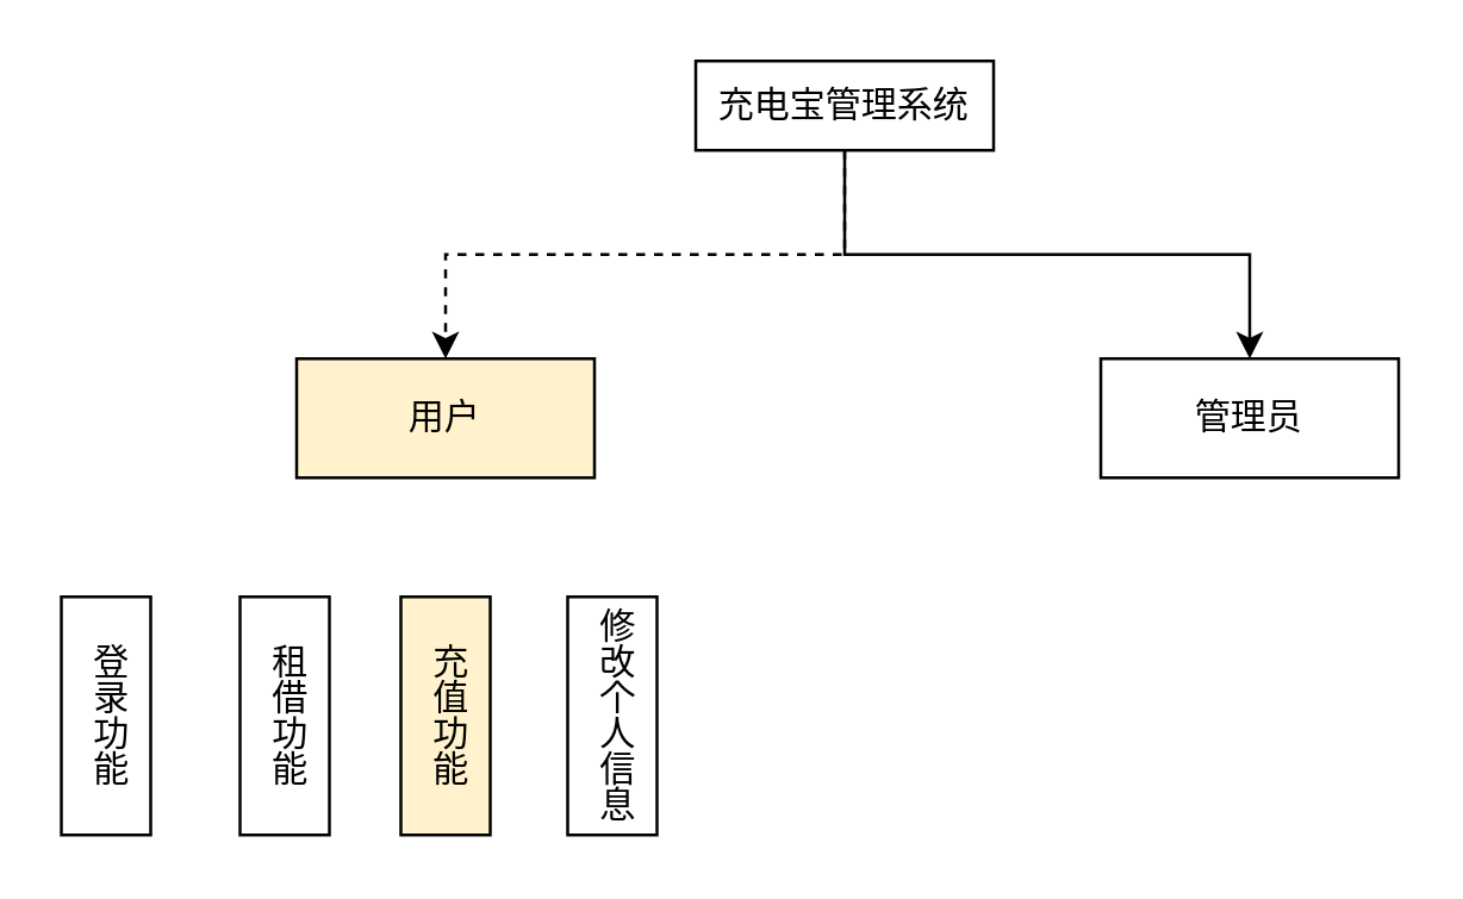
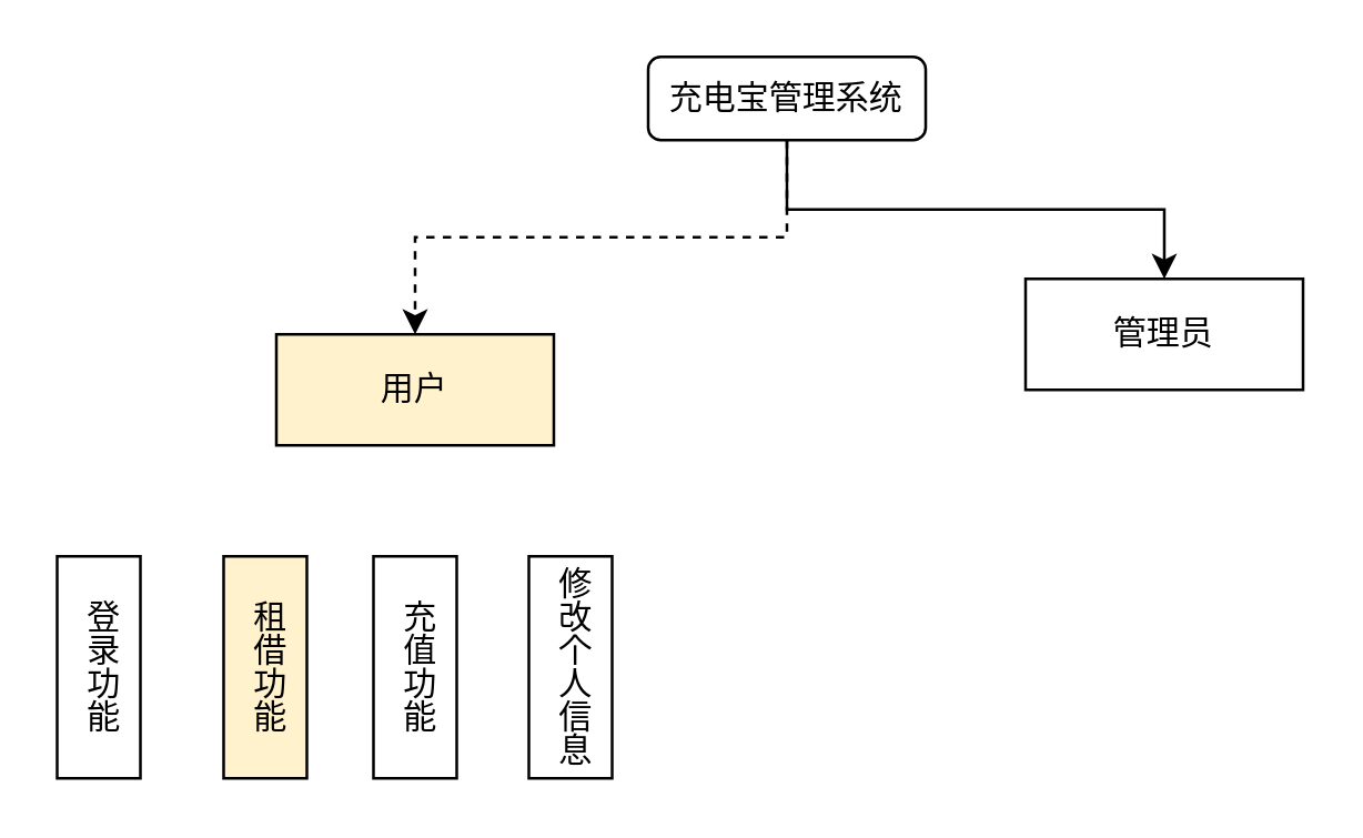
  <mxCell id="0" />
  <mxCell id="1" parent="0" />
  <mxCell id="2" style="edgeStyle=orthogonalEdgeStyle;rounded=0;orthogonalLoop=1;jettySize=auto;html=1;exitX=0.5;exitY=1;exitDx=0;exitDy=0;entryX=0.5;entryY=0;entryDx=0;entryDy=0;dashed=1;" parent="1" source="4" target="5" edge="1"><mxGeometry relative="1" as="geometry" /></mxCell>
  <mxCell id="3" style="edgeStyle=orthogonalEdgeStyle;rounded=0;orthogonalLoop=1;jettySize=auto;html=1;exitX=0.5;exitY=1;exitDx=0;exitDy=0;" parent="1" source="4" target="6" edge="1"><mxGeometry relative="1" as="geometry" /></mxCell>
- <mxCell id="4" value="&lt;div&gt;&lt;span style=&quot;background-color: initial;&quot;&gt;充电宝管理系统&lt;/span&gt;&lt;/div&gt;" style="rounded=0;whiteSpace=wrap;html=1;" parent="1" vertex="1"><mxGeometry x="233" y="20" width="100" height="30" as="geometry" /></mxCell>
+ <mxCell id="4" value="&lt;div&gt;&lt;span style=&quot;background-color: initial;&quot;&gt;充电宝管理系统&lt;/span&gt;&lt;/div&gt;" style="whiteSpace=wrap;html=1;rounded=1;" parent="1" vertex="1"><mxGeometry x="233" y="20" width="100" height="30" as="geometry" /></mxCell>
  <mxCell id="5" value="用户" style="rounded=0;whiteSpace=wrap;html=1;fillColor=#fff2cc;" parent="1" vertex="1"><mxGeometry x="99" y="120" width="100" height="40" as="geometry" /></mxCell>
- <mxCell id="6" value="管理员" style="rounded=0;whiteSpace=wrap;html=1;" parent="1" vertex="1"><mxGeometry x="369" y="120" width="100" height="40" as="geometry" /></mxCell>
+ <mxCell id="6" value="管理员" style="rounded=0;whiteSpace=wrap;html=1;" parent="1" vertex="1"><mxGeometry x="369" y="100" width="100" height="40" as="geometry" /></mxCell>
  <mxCell id="7" value="登录功能" style="rounded=0;whiteSpace=wrap;html=1;textDirection=vertical-lr;" vertex="1" parent="1"><mxGeometry x="20" y="200" width="30" height="80" as="geometry" /></mxCell>
- <mxCell id="8" value="租借功能" style="rounded=0;whiteSpace=wrap;html=1;textDirection=vertical-lr;" vertex="1" parent="1"><mxGeometry x="80" y="200" width="30" height="80" as="geometry" /></mxCell>
- <mxCell id="9" value="充值功能" style="rounded=0;whiteSpace=wrap;html=1;textDirection=vertical-lr;fillColor=#fff2cc;" vertex="1" parent="1"><mxGeometry x="134" y="200" width="30" height="80" as="geometry" /></mxCell>
+ <mxCell id="8" value="租借功能" style="rounded=0;whiteSpace=wrap;html=1;textDirection=vertical-lr;fillColor=#fff2cc;" vertex="1" parent="1"><mxGeometry x="80" y="200" width="30" height="80" as="geometry" /></mxCell>
+ <mxCell id="9" value="充值功能" style="rounded=0;whiteSpace=wrap;html=1;textDirection=vertical-lr;" vertex="1" parent="1"><mxGeometry x="134" y="200" width="30" height="80" as="geometry" /></mxCell>
  <mxCell id="10" value="修改个人信息" style="rounded=0;whiteSpace=wrap;html=1;textDirection=vertical-lr;" vertex="1" parent="1"><mxGeometry x="190" y="200" width="30" height="80" as="geometry" /></mxCell>
